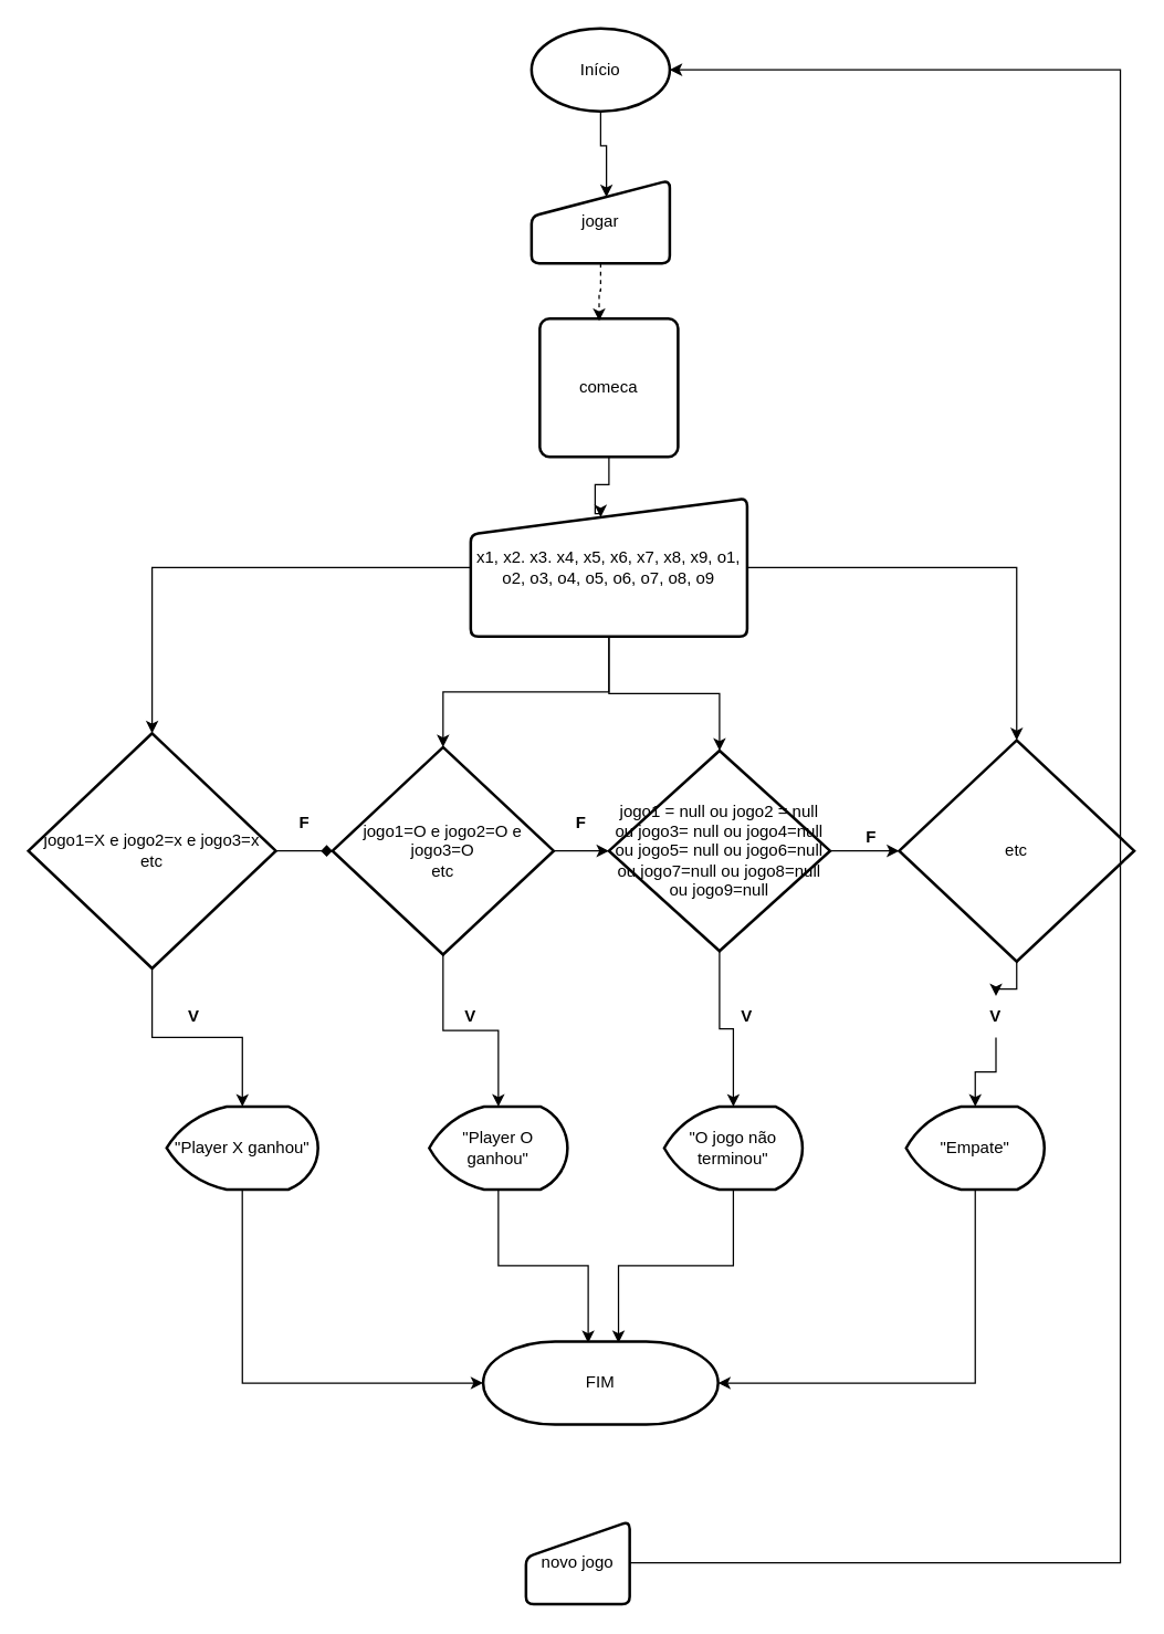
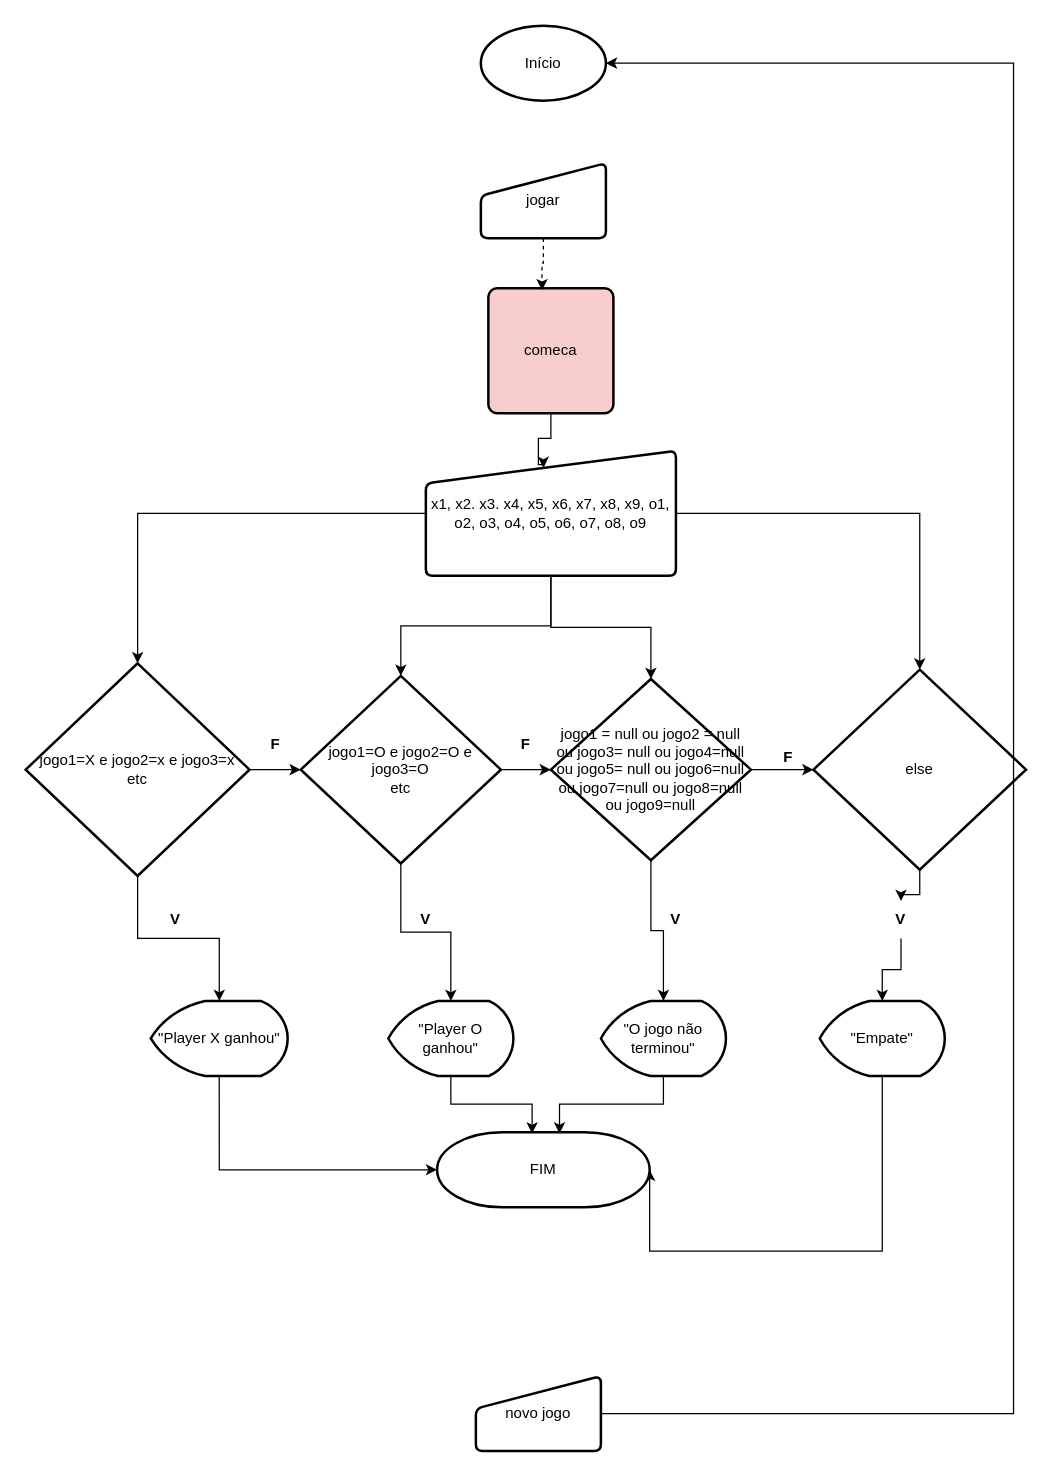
  <mxCell id="0" />
  <mxCell id="1" parent="0" />
- <mxCell id="2" style="edgeStyle=orthogonalEdgeStyle;rounded=0;orthogonalLoop=1;jettySize=auto;html=1;entryX=0.542;entryY=0.202;entryDx=0;entryDy=0;entryPerimeter=0;" edge="1" parent="1" source="3" target="34"><mxGeometry relative="1" as="geometry" /></mxCell>
  <mxCell id="3" value="Início" style="strokeWidth=2;html=1;shape=mxgraph.flowchart.start_1;whiteSpace=wrap;" vertex="1" parent="1"><mxGeometry x="384" y="20" width="100" height="60" as="geometry" /></mxCell>
  <mxCell id="4" style="edgeStyle=orthogonalEdgeStyle;rounded=0;orthogonalLoop=1;jettySize=auto;html=1;entryX=0.5;entryY=0;entryDx=0;entryDy=0;entryPerimeter=0;" edge="1" parent="1" source="8" target="11"><mxGeometry relative="1" as="geometry" /></mxCell>
  <mxCell id="5" style="edgeStyle=orthogonalEdgeStyle;rounded=0;orthogonalLoop=1;jettySize=auto;html=1;" edge="1" parent="1" source="8" target="16"><mxGeometry relative="1" as="geometry" /></mxCell>
  <mxCell id="6" style="edgeStyle=orthogonalEdgeStyle;rounded=0;orthogonalLoop=1;jettySize=auto;html=1;entryX=0.5;entryY=0;entryDx=0;entryDy=0;entryPerimeter=0;" edge="1" parent="1" source="8" target="19"><mxGeometry relative="1" as="geometry" /></mxCell>
  <mxCell id="7" style="edgeStyle=orthogonalEdgeStyle;rounded=0;orthogonalLoop=1;jettySize=auto;html=1;entryX=0.5;entryY=0;entryDx=0;entryDy=0;entryPerimeter=0;" edge="1" parent="1" source="8" target="21"><mxGeometry relative="1" as="geometry" /></mxCell>
  <mxCell id="8" value="x1, x2. x3. x4, x5, x6, x7, x8, x9, o1, o2, o3, o4, o5, o6, o7, o8, o9" style="html=1;strokeWidth=2;shape=manualInput;whiteSpace=wrap;rounded=1;size=26;arcSize=11;" vertex="1" parent="1"><mxGeometry x="340" y="360" width="200" height="100" as="geometry" /></mxCell>
  <mxCell id="9" style="edgeStyle=orthogonalEdgeStyle;rounded=0;orthogonalLoop=1;jettySize=auto;html=1;" edge="1" parent="1" source="11" target="23"><mxGeometry relative="1" as="geometry" /></mxCell>
- <mxCell id="10" style="edgeStyle=orthogonalEdgeStyle;rounded=0;orthogonalLoop=1;jettySize=auto;html=1;entryX=0;entryY=0.5;entryDx=0;entryDy=0;entryPerimeter=0;endArrow=diamond;" edge="1" parent="1" source="11" target="16"><mxGeometry relative="1" as="geometry" /></mxCell>
+ <mxCell id="10" style="edgeStyle=orthogonalEdgeStyle;rounded=0;orthogonalLoop=1;jettySize=auto;html=1;entryX=0;entryY=0.5;entryDx=0;entryDy=0;entryPerimeter=0;" edge="1" parent="1" source="11" target="16"><mxGeometry relative="1" as="geometry" /></mxCell>
  <mxCell id="11" value="jogo1=X e jogo2=x e jogo3=x&lt;br&gt;etc" style="strokeWidth=2;html=1;shape=mxgraph.flowchart.decision;whiteSpace=wrap;" vertex="1" parent="1"><mxGeometry y="530" width="179" height="170" as="geometry" x="20" /></mxCell>
  <mxCell id="12" style="edgeStyle=orthogonalEdgeStyle;rounded=0;orthogonalLoop=1;jettySize=auto;html=1;entryX=0.47;entryY=0.137;entryDx=0;entryDy=0;entryPerimeter=0;" edge="1" parent="1" source="13" target="8"><mxGeometry relative="1" as="geometry"><Array as="points"><mxPoint x="440" y="350" /><mxPoint x="430" y="350" /><mxPoint x="430" y="371" /><mxPoint x="434" y="371" /></Array></mxGeometry></mxCell>
- <mxCell id="13" value="comeca" style="rounded=1;whiteSpace=wrap;html=1;absoluteArcSize=1;arcSize=14;strokeWidth=2;" vertex="1" parent="1"><mxGeometry x="390" y="230" width="100" height="100" as="geometry" /></mxCell>
+ <mxCell id="13" value="comeca" style="rounded=1;whiteSpace=wrap;html=1;absoluteArcSize=1;arcSize=14;strokeWidth=2;fillColor=#f8cecc;" vertex="1" parent="1"><mxGeometry x="390" y="230" width="100" height="100" as="geometry" /></mxCell>
  <mxCell id="14" style="edgeStyle=orthogonalEdgeStyle;rounded=0;orthogonalLoop=1;jettySize=auto;html=1;" edge="1" parent="1" source="16" target="25"><mxGeometry relative="1" as="geometry" /></mxCell>
  <mxCell id="15" style="edgeStyle=orthogonalEdgeStyle;rounded=0;orthogonalLoop=1;jettySize=auto;html=1;entryX=0;entryY=0.5;entryDx=0;entryDy=0;entryPerimeter=0;" edge="1" parent="1" source="16" target="19"><mxGeometry relative="1" as="geometry" /></mxCell>
  <mxCell id="16" value="jogo1=O e jogo2=O e jogo3=O&lt;br&gt;etc" style="strokeWidth=2;html=1;shape=mxgraph.flowchart.decision;whiteSpace=wrap;" vertex="1" parent="1"><mxGeometry x="240" y="540" width="160" height="150" as="geometry" /></mxCell>
  <mxCell id="17" style="edgeStyle=orthogonalEdgeStyle;rounded=0;orthogonalLoop=1;jettySize=auto;html=1;" edge="1" parent="1" source="19" target="27"><mxGeometry relative="1" as="geometry" /></mxCell>
  <mxCell id="18" style="edgeStyle=orthogonalEdgeStyle;rounded=0;orthogonalLoop=1;jettySize=auto;html=1;entryX=0;entryY=0.5;entryDx=0;entryDy=0;entryPerimeter=0;" edge="1" parent="1" source="19" target="21"><mxGeometry relative="1" as="geometry" /></mxCell>
  <mxCell id="19" value="jogo1 = null ou jogo2 = null ou jogo3= null ou jogo4=null ou jogo5= null ou jogo6=null ou jogo7=null ou jogo8=null ou jogo9=null" style="strokeWidth=2;html=1;shape=mxgraph.flowchart.decision;whiteSpace=wrap;" vertex="1" parent="1"><mxGeometry x="440" y="542.5" width="160" height="145" as="geometry" /></mxCell>
  <mxCell id="20" style="edgeStyle=orthogonalEdgeStyle;rounded=0;orthogonalLoop=1;jettySize=auto;html=1;entryX=0.5;entryY=0;entryDx=0;entryDy=0;entryPerimeter=0;" edge="1" parent="1" source="39" target="29"><mxGeometry relative="1" as="geometry" /></mxCell>
- <mxCell id="21" value="etc" style="strokeWidth=2;html=1;shape=mxgraph.flowchart.decision;whiteSpace=wrap;" vertex="1" parent="1"><mxGeometry x="650" y="535" width="170" height="160" as="geometry" /></mxCell>
+ <mxCell id="21" value="else" style="strokeWidth=2;html=1;shape=mxgraph.flowchart.decision;whiteSpace=wrap;" vertex="1" parent="1"><mxGeometry x="650" y="535" width="170" height="160" as="geometry" /></mxCell>
  <mxCell id="22" style="edgeStyle=orthogonalEdgeStyle;rounded=0;orthogonalLoop=1;jettySize=auto;html=1;entryX=0;entryY=0.5;entryDx=0;entryDy=0;entryPerimeter=0;exitX=0.5;exitY=1;exitDx=0;exitDy=0;exitPerimeter=0;" edge="1" parent="1" source="23" target="30"><mxGeometry relative="1" as="geometry" /></mxCell>
  <mxCell id="23" value="&quot;Player X ganhou&quot;" style="strokeWidth=2;html=1;shape=mxgraph.flowchart.display;whiteSpace=wrap;" vertex="1" parent="1"><mxGeometry x="120" y="800" width="109.5" height="60" as="geometry" /></mxCell>
  <mxCell id="24" style="edgeStyle=orthogonalEdgeStyle;rounded=0;orthogonalLoop=1;jettySize=auto;html=1;entryX=0.447;entryY=0.017;entryDx=0;entryDy=0;entryPerimeter=0;" edge="1" parent="1" source="25" target="30"><mxGeometry relative="1" as="geometry" /></mxCell>
  <mxCell id="25" value="&quot;Player O ganhou&quot;" style="strokeWidth=2;html=1;shape=mxgraph.flowchart.display;whiteSpace=wrap;" vertex="1" parent="1"><mxGeometry x="310" y="800" width="100" height="60" as="geometry" /></mxCell>
  <mxCell id="26" style="edgeStyle=orthogonalEdgeStyle;rounded=0;orthogonalLoop=1;jettySize=auto;html=1;entryX=0.576;entryY=0.017;entryDx=0;entryDy=0;entryPerimeter=0;" edge="1" parent="1" source="27" target="30"><mxGeometry relative="1" as="geometry" /></mxCell>
  <mxCell id="27" value="&quot;O jogo não terminou&quot;" style="strokeWidth=2;html=1;shape=mxgraph.flowchart.display;whiteSpace=wrap;" vertex="1" parent="1"><mxGeometry x="480" y="800" width="100" height="60" as="geometry" /></mxCell>
  <mxCell id="28" style="edgeStyle=orthogonalEdgeStyle;rounded=0;orthogonalLoop=1;jettySize=auto;html=1;entryX=1;entryY=0.5;entryDx=0;entryDy=0;entryPerimeter=0;" edge="1" parent="1" source="29" target="30"><mxGeometry relative="1" as="geometry"><Array as="points"><mxPoint x="705" y="1000" /></Array></mxGeometry></mxCell>
  <mxCell id="29" value="&quot;Empate&quot;" style="strokeWidth=2;html=1;shape=mxgraph.flowchart.display;whiteSpace=wrap;" vertex="1" parent="1"><mxGeometry x="655" y="800" width="100" height="60" as="geometry" /></mxCell>
- <mxCell id="30" value="FIM" style="strokeWidth=2;html=1;shape=mxgraph.flowchart.terminator;whiteSpace=wrap;" vertex="1" parent="1"><mxGeometry x="349" y="970" width="170" height="60" as="geometry" /></mxCell>
+ <mxCell id="30" value="FIM" style="strokeWidth=2;html=1;shape=mxgraph.flowchart.terminator;whiteSpace=wrap;" vertex="1" parent="1"><mxGeometry x="349" y="905" width="170" height="60" as="geometry" /></mxCell>
  <mxCell id="31" style="edgeStyle=orthogonalEdgeStyle;rounded=0;orthogonalLoop=1;jettySize=auto;html=1;entryX=1;entryY=0.5;entryDx=0;entryDy=0;entryPerimeter=0;" edge="1" parent="1" source="32" target="3"><mxGeometry relative="1" as="geometry"><Array as="points"><mxPoint x="810" y="1130" /><mxPoint x="810" y="50" /></Array></mxGeometry></mxCell>
- <mxCell id="32" value="novo jogo" style="html=1;strokeWidth=2;shape=manualInput;whiteSpace=wrap;rounded=1;size=26;arcSize=11;" vertex="1" parent="1"><mxGeometry x="380" y="1100" width="75" height="60" as="geometry" /></mxCell>
+ <mxCell id="32" value="novo jogo" style="html=1;strokeWidth=2;shape=manualInput;whiteSpace=wrap;rounded=1;size=26;arcSize=11;" vertex="1" parent="1"><mxGeometry x="380" y="1100" width="100" height="60" as="geometry" /></mxCell>
  <mxCell id="33" style="edgeStyle=orthogonalEdgeStyle;rounded=0;orthogonalLoop=1;jettySize=auto;html=1;entryX=0.429;entryY=0.016;entryDx=0;entryDy=0;entryPerimeter=0;dashed=1;" edge="1" parent="1" source="34" target="13"><mxGeometry relative="1" as="geometry" /></mxCell>
  <mxCell id="34" value="jogar" style="html=1;strokeWidth=2;shape=manualInput;whiteSpace=wrap;rounded=1;size=26;arcSize=11;" vertex="1" parent="1"><mxGeometry x="384" y="130" width="100" height="60" as="geometry" /></mxCell>
  <mxCell id="35" value="&lt;b&gt;V&lt;/b&gt;" style="text;html=1;strokeColor=none;fillColor=none;align=center;verticalAlign=middle;whiteSpace=wrap;rounded=0;" vertex="1" parent="1"><mxGeometry x="110" y="720" width="60" height="30" as="geometry" /></mxCell>
  <mxCell id="36" value="&lt;b&gt;V&lt;/b&gt;" style="text;html=1;strokeColor=none;fillColor=none;align=center;verticalAlign=middle;whiteSpace=wrap;rounded=0;" vertex="1" parent="1"><mxGeometry x="310" y="720" width="60" height="30" as="geometry" /></mxCell>
  <mxCell id="37" value="&lt;b&gt;V&lt;/b&gt;" style="text;html=1;strokeColor=none;fillColor=none;align=center;verticalAlign=middle;whiteSpace=wrap;rounded=0;" vertex="1" parent="1"><mxGeometry x="510" y="720" width="60" height="30" as="geometry" /></mxCell>
  <mxCell id="38" value="" style="edgeStyle=orthogonalEdgeStyle;rounded=0;orthogonalLoop=1;jettySize=auto;html=1;entryX=0.5;entryY=0;entryDx=0;entryDy=0;entryPerimeter=0;" edge="1" parent="1" source="21" target="39"><mxGeometry relative="1" as="geometry"><mxPoint x="735" y="695" as="sourcePoint" /><mxPoint x="705" y="800" as="targetPoint" /></mxGeometry></mxCell>
  <mxCell id="39" value="&lt;b&gt;V&lt;/b&gt;" style="text;html=1;strokeColor=none;fillColor=none;align=center;verticalAlign=middle;whiteSpace=wrap;rounded=0;" vertex="1" parent="1"><mxGeometry x="690" y="720" width="60" height="30" as="geometry" /></mxCell>
  <mxCell id="40" value="&lt;b&gt;F&lt;/b&gt;" style="text;html=1;strokeColor=none;fillColor=none;align=center;verticalAlign=middle;whiteSpace=wrap;rounded=0;" vertex="1" parent="1"><mxGeometry x="190" y="580" width="60" height="30" as="geometry" /></mxCell>
  <mxCell id="41" value="&lt;b&gt;F&lt;/b&gt;" style="text;html=1;strokeColor=none;fillColor=none;align=center;verticalAlign=middle;whiteSpace=wrap;rounded=0;" vertex="1" parent="1"><mxGeometry x="390" y="580" width="60" height="30" as="geometry" /></mxCell>
  <mxCell id="42" value="&lt;b&gt;F&lt;/b&gt;" style="text;html=1;strokeColor=none;fillColor=none;align=center;verticalAlign=middle;whiteSpace=wrap;rounded=0;" vertex="1" parent="1"><mxGeometry x="600" y="590" width="60" height="30" as="geometry" /></mxCell>
